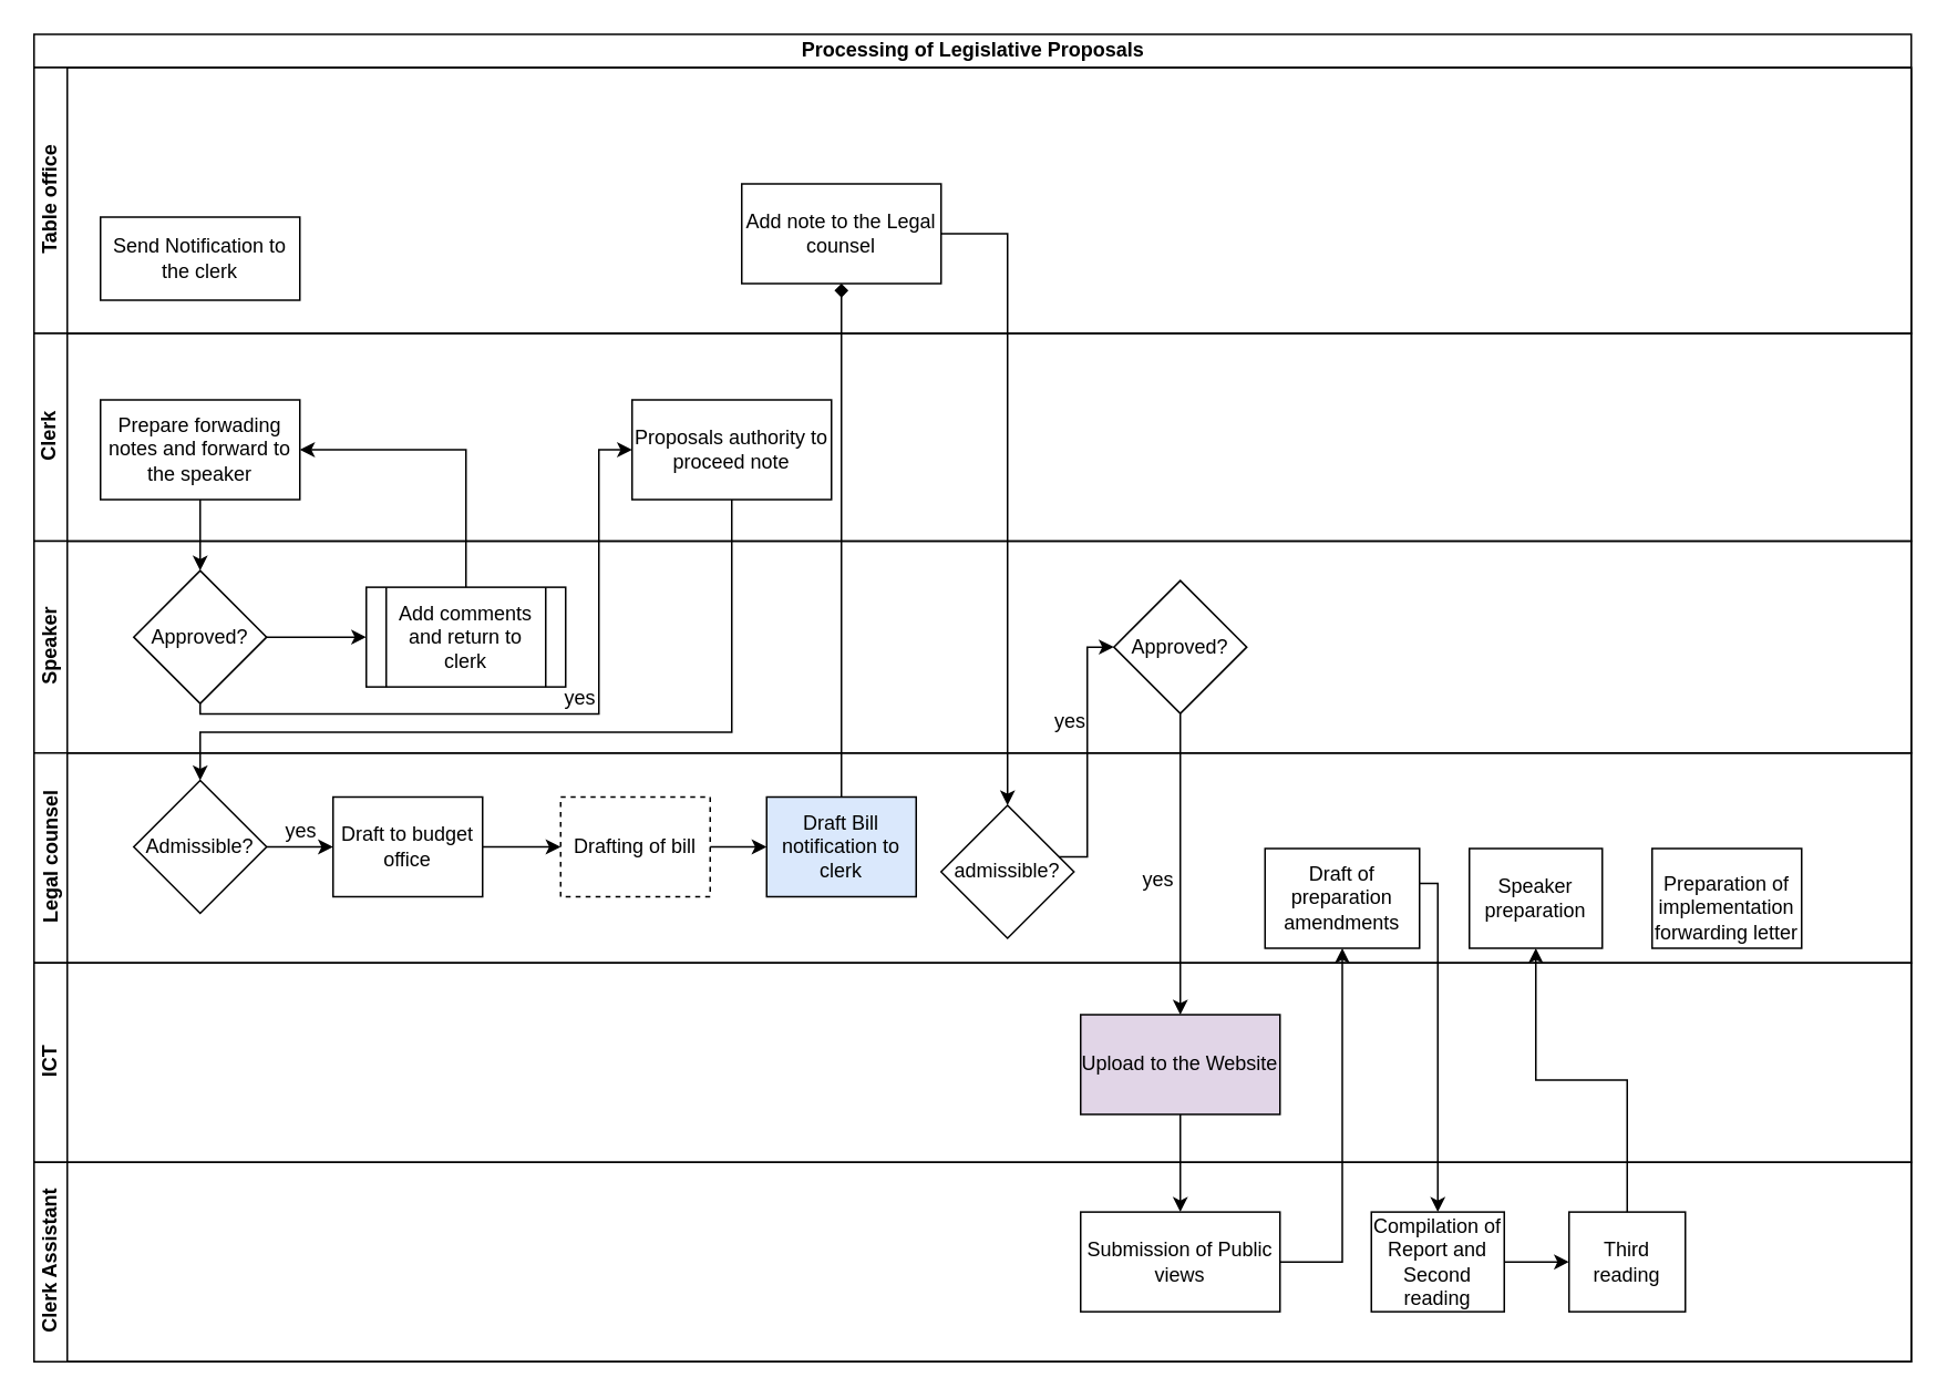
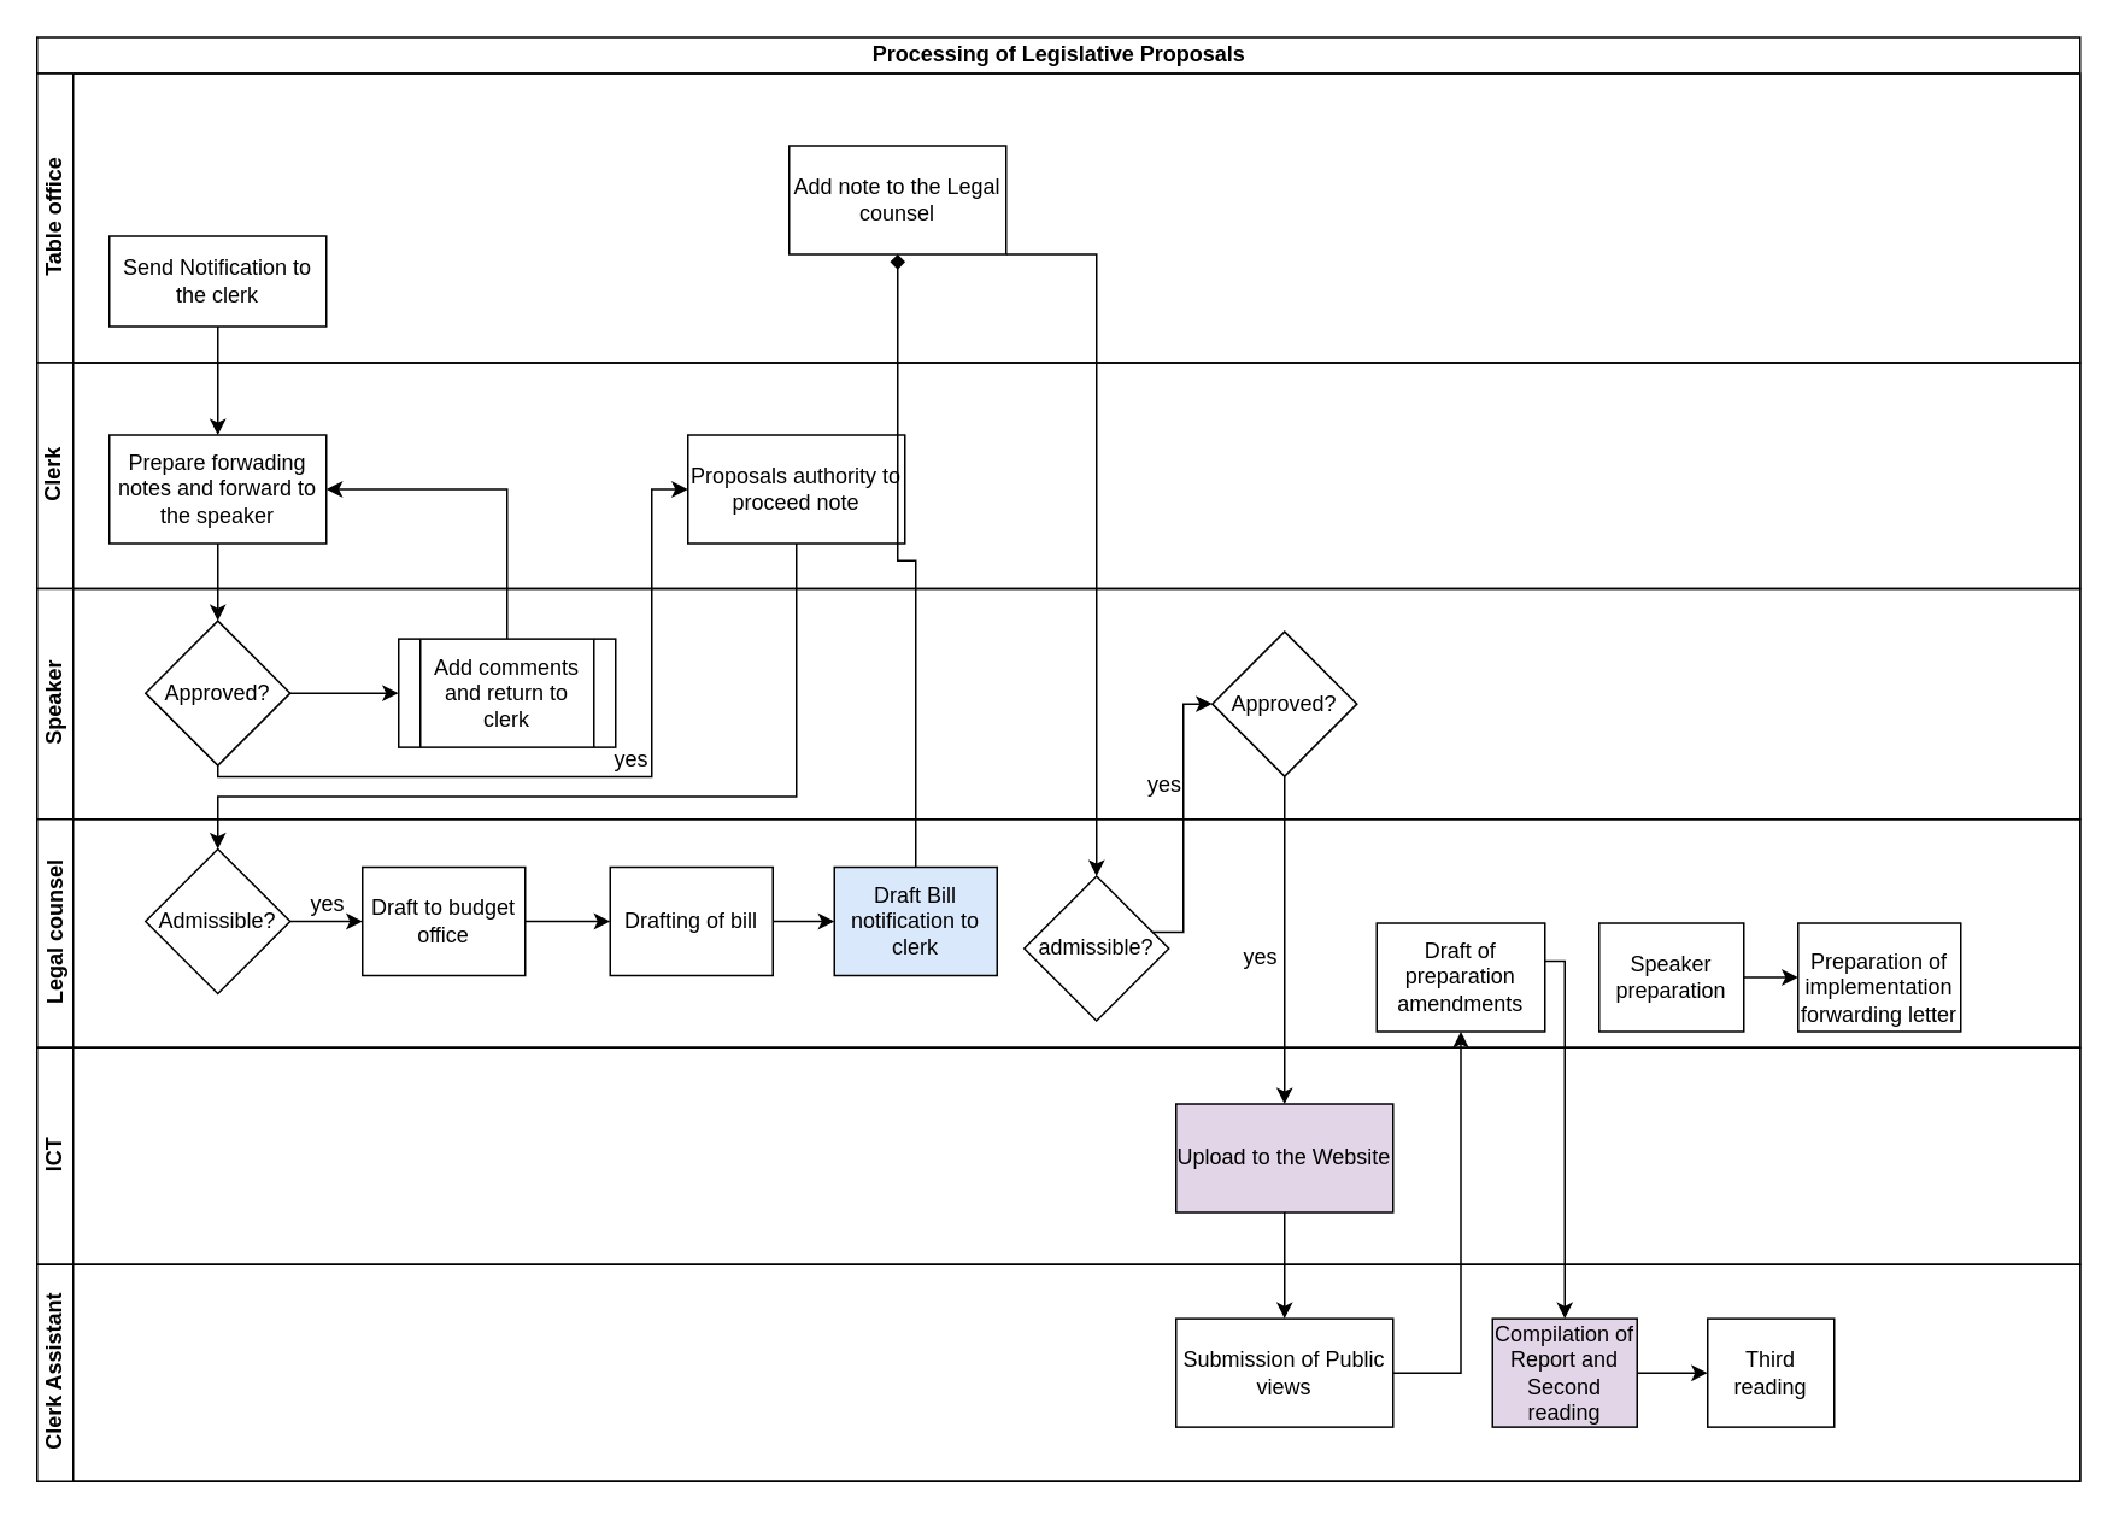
  <mxCell id="0" />
  <mxCell id="1" parent="0" />
  <mxCell id="2" value="Processing of Legislative Proposals" style="swimlane;html=1;childLayout=stackLayout;resizeParent=1;resizeParentMax=0;horizontal=1;startSize=20;horizontalStack=0;" parent="1" vertex="1"><mxGeometry x="20" y="20" width="1130" height="798.75" as="geometry" /></mxCell>
  <mxCell id="3" value="Table office" style="swimlane;html=1;startSize=20;horizontal=0;" parent="2" vertex="1"><mxGeometry y="20" width="1130" height="160" as="geometry" /></mxCell>
- <mxCell id="4" value="Add note to the Legal counsel" style="rounded=0;whiteSpace=wrap;html=1;" parent="3" vertex="1"><mxGeometry x="426" y="70" width="120" height="60" as="geometry" /></mxCell>
+ <mxCell id="4" value="Add note to the Legal counsel" style="rounded=0;whiteSpace=wrap;html=1;" parent="3" vertex="1"><mxGeometry x="416" y="40" width="120" height="60" as="geometry" /></mxCell>
  <mxCell id="5" value="Send Notification to the clerk" style="rounded=0;whiteSpace=wrap;html=1;" parent="3" vertex="1"><mxGeometry x="40" y="90" width="120" height="50" as="geometry" /></mxCell>
  <mxCell id="6" value="Clerk" style="swimlane;html=1;startSize=20;horizontal=0;" parent="2" vertex="1"><mxGeometry y="180" width="1130" height="125" as="geometry" /></mxCell>
  <mxCell id="7" value="Prepare forwading notes and forward to the speaker" style="whiteSpace=wrap;html=1;rounded=0;" parent="6" vertex="1"><mxGeometry x="40" y="40" width="120" height="60" as="geometry" /></mxCell>
  <mxCell id="8" value="Proposals authority to proceed note" style="rounded=0;whiteSpace=wrap;html=1;" vertex="1" parent="6"><mxGeometry x="360" y="40" width="120" height="60" as="geometry" /></mxCell>
  <mxCell id="9" value="Speaker" style="swimlane;html=1;startSize=20;horizontal=0;" parent="2" vertex="1"><mxGeometry y="305" width="1130" height="127.5" as="geometry" /></mxCell>
  <mxCell id="10" value="Approved?" style="rhombus;whiteSpace=wrap;html=1;rounded=0;" parent="9" vertex="1"><mxGeometry x="650" y="23.75" width="80" height="80" as="geometry" /></mxCell>
  <mxCell id="11" value="Approved?" style="rhombus;whiteSpace=wrap;html=1;rounded=0;" parent="9" vertex="1"><mxGeometry x="60" y="17.75" width="80" height="80" as="geometry" /></mxCell>
  <mxCell id="12" value="yes" style="text;html=1;strokeColor=none;fillColor=none;align=center;verticalAlign=middle;whiteSpace=wrap;rounded=0;" vertex="1" parent="9"><mxGeometry x="309" y="85" width="40" height="20" as="geometry" /></mxCell>
  <mxCell id="13" value="yes" style="text;html=1;strokeColor=none;fillColor=none;align=center;verticalAlign=middle;whiteSpace=wrap;rounded=0;" parent="9" vertex="1"><mxGeometry x="604" y="99" width="40" height="20" as="geometry" /></mxCell>
  <mxCell id="14" value="Legal counsel" style="swimlane;html=1;startSize=20;horizontal=0;" parent="2" vertex="1"><mxGeometry y="432.5" width="1130" height="126.25" as="geometry" /></mxCell>
  <mxCell id="15" value="Draft Bill notification to clerk" style="whiteSpace=wrap;html=1;rounded=0;fillColor=#dae8fc;" parent="14" vertex="1"><mxGeometry x="441" y="26.5" width="90" height="60" as="geometry" /></mxCell>
- <mxCell id="16" value="Drafting of bill" style="whiteSpace=wrap;html=1;rounded=0;dashed=1;" parent="14" vertex="1"><mxGeometry x="317" y="26.5" width="90" height="60" as="geometry" /></mxCell>
+ <mxCell id="16" value="Drafting of bill" style="whiteSpace=wrap;html=1;rounded=0;" parent="14" vertex="1"><mxGeometry x="317" y="26.5" width="90" height="60" as="geometry" /></mxCell>
  <mxCell id="17" value="Draft to budget office" style="whiteSpace=wrap;html=1;rounded=0;" parent="14" vertex="1"><mxGeometry x="180" y="26.5" width="90" height="60" as="geometry" /></mxCell>
  <mxCell id="18" value="Admissible?" style="rhombus;whiteSpace=wrap;html=1;rounded=0;" parent="14" vertex="1"><mxGeometry x="60" y="16.5" width="80" height="80" as="geometry" /></mxCell>
  <mxCell id="19" value="" style="edgeStyle=orthogonalEdgeStyle;rounded=0;orthogonalLoop=1;jettySize=auto;html=1;" parent="14" source="16" target="15" edge="1"><mxGeometry relative="1" as="geometry" /></mxCell>
  <mxCell id="20" value="yes" style="text;html=1;strokeColor=none;fillColor=none;align=center;verticalAlign=middle;whiteSpace=wrap;rounded=0;" parent="14" vertex="1"><mxGeometry x="141" y="37.5" width="40" height="20" as="geometry" /></mxCell>
  <mxCell id="21" value="" style="edgeStyle=orthogonalEdgeStyle;rounded=0;orthogonalLoop=1;jettySize=auto;html=1;entryX=0;entryY=0.5;entryDx=0;entryDy=0;" parent="14" source="18" target="17" edge="1"><mxGeometry relative="1" as="geometry"><mxPoint x="200" y="56.5" as="targetPoint" /></mxGeometry></mxCell>
  <mxCell id="22" value="admissible?" style="rhombus;whiteSpace=wrap;html=1;rounded=0;" parent="14" vertex="1"><mxGeometry x="546" y="31.5" width="80" height="80" as="geometry" /></mxCell>
  <mxCell id="23" value="yes" style="text;html=1;strokeColor=none;fillColor=none;align=center;verticalAlign=middle;whiteSpace=wrap;rounded=0;" parent="14" vertex="1"><mxGeometry x="657" y="66.5" width="40" height="20" as="geometry" /></mxCell>
  <mxCell id="24" value="Speaker preparation" style="whiteSpace=wrap;html=1;rounded=0;" parent="14" vertex="1"><mxGeometry x="864" y="57.5" width="80" height="60" as="geometry" /></mxCell>
  <mxCell id="25" value="Draft of preparation amendments" style="whiteSpace=wrap;html=1;rounded=0;" parent="14" vertex="1"><mxGeometry x="741" y="57.5" width="93" height="60" as="geometry" /></mxCell>
  <mxCell id="26" value="" style="edgeStyle=orthogonalEdgeStyle;rounded=0;orthogonalLoop=1;jettySize=auto;html=1;entryX=0;entryY=0.5;entryDx=0;entryDy=0;" parent="14" source="17" target="16" edge="1"><mxGeometry relative="1" as="geometry"><mxPoint x="335" y="56.5" as="targetPoint" /></mxGeometry></mxCell>
  <mxCell id="27" value="ICT" style="swimlane;html=1;startSize=20;horizontal=0;" parent="2" vertex="1"><mxGeometry y="558.75" width="1130" height="120" as="geometry" /></mxCell>
  <mxCell id="28" value="Upload to the Website" style="whiteSpace=wrap;html=1;rounded=0;fillColor=#e1d5e7;" parent="27" vertex="1"><mxGeometry x="630" y="31.25" width="120" height="60" as="geometry" /></mxCell>
  <mxCell id="29" value="Clerk Assistant" style="swimlane;html=1;startSize=20;horizontal=0;" parent="2" vertex="1"><mxGeometry y="678.75" width="1130" height="120" as="geometry" /></mxCell>
  <mxCell id="30" value="Submission of Public views" style="whiteSpace=wrap;html=1;rounded=0;" parent="29" vertex="1"><mxGeometry x="630" y="30" width="120" height="60" as="geometry" /></mxCell>
- <mxCell id="31" value="Compilation of Report and Second reading" style="whiteSpace=wrap;html=1;rounded=0;" parent="29" vertex="1"><mxGeometry x="805" y="30" width="80" height="60" as="geometry" /></mxCell>
+ <mxCell id="31" value="Compilation of Report and Second reading" style="whiteSpace=wrap;html=1;rounded=0;fillColor=#e1d5e7;" parent="29" vertex="1"><mxGeometry x="805" y="30" width="80" height="60" as="geometry" /></mxCell>
+ <mxCell id="32" value="" style="edgeStyle=orthogonalEdgeStyle;rounded=0;orthogonalLoop=1;jettySize=auto;html=1;" parent="2" source="5" target="7" edge="1"><mxGeometry relative="1" as="geometry" /></mxCell>
  <mxCell id="33" value="" style="edgeStyle=orthogonalEdgeStyle;rounded=0;orthogonalLoop=1;jettySize=auto;html=1;" parent="2" source="7" target="11" edge="1"><mxGeometry relative="1" as="geometry" /></mxCell>
  <mxCell id="34" value="" style="edgeStyle=orthogonalEdgeStyle;rounded=0;orthogonalLoop=1;jettySize=auto;html=1;entryX=0.5;entryY=1;entryDx=0;entryDy=0;endArrow=diamond;" parent="2" source="15" target="4" edge="1"><mxGeometry relative="1" as="geometry"><mxPoint x="714" y="250" as="targetPoint" /></mxGeometry></mxCell>
  <mxCell id="35" value="" style="edgeStyle=orthogonalEdgeStyle;rounded=0;orthogonalLoop=1;jettySize=auto;html=1;" parent="2" source="4" target="22" edge="1"><mxGeometry relative="1" as="geometry"><Array as="points"><mxPoint x="586" y="120" /></Array></mxGeometry></mxCell>
  <mxCell id="36" value="" style="edgeStyle=orthogonalEdgeStyle;rounded=0;orthogonalLoop=1;jettySize=auto;html=1;entryX=0;entryY=0.5;entryDx=0;entryDy=0;" parent="2" source="22" target="10" edge="1"><mxGeometry relative="1" as="geometry"><Array as="points"><mxPoint x="634" y="495" /><mxPoint x="634" y="369" /></Array></mxGeometry></mxCell>
  <mxCell id="37" value="" style="edgeStyle=orthogonalEdgeStyle;rounded=0;orthogonalLoop=1;jettySize=auto;html=1;" parent="2" source="10" target="28" edge="1"><mxGeometry relative="1" as="geometry" /></mxCell>
  <mxCell id="38" value="" style="edgeStyle=orthogonalEdgeStyle;rounded=0;orthogonalLoop=1;jettySize=auto;html=1;" parent="2" source="28" target="30" edge="1"><mxGeometry relative="1" as="geometry" /></mxCell>
  <mxCell id="39" value="" style="edgeStyle=orthogonalEdgeStyle;rounded=0;orthogonalLoop=1;jettySize=auto;html=1;entryX=0.5;entryY=1;entryDx=0;entryDy=0;" parent="2" source="30" target="25" edge="1"><mxGeometry relative="1" as="geometry"><mxPoint x="794" y="541" as="targetPoint" /><Array as="points"><mxPoint x="788" y="739" /></Array></mxGeometry></mxCell>
  <mxCell id="40" value="" style="edgeStyle=orthogonalEdgeStyle;rounded=0;orthogonalLoop=1;jettySize=auto;html=1;entryX=0.5;entryY=0;entryDx=0;entryDy=0;" parent="2" source="25" target="31" edge="1"><mxGeometry relative="1" as="geometry"><mxPoint x="945" y="610" as="targetPoint" /><Array as="points"><mxPoint x="845" y="511" /></Array></mxGeometry></mxCell>
  <mxCell id="41" value="" style="edgeStyle=orthogonalEdgeStyle;rounded=0;orthogonalLoop=1;jettySize=auto;html=1;entryX=0;entryY=0.5;entryDx=0;entryDy=0;" parent="2" source="11" target="8" edge="1"><mxGeometry relative="1" as="geometry"><mxPoint x="420" y="270" as="targetPoint" /><Array as="points"><mxPoint x="340" y="409" /><mxPoint x="340" y="250" /></Array></mxGeometry></mxCell>
  <mxCell id="42" value="" style="edgeStyle=orthogonalEdgeStyle;rounded=0;orthogonalLoop=1;jettySize=auto;html=1;entryX=0.5;entryY=0;entryDx=0;entryDy=0;" edge="1" parent="2" source="8" target="18"><mxGeometry relative="1" as="geometry"><mxPoint x="420" y="360" as="targetPoint" /><Array as="points"><mxPoint x="420" y="420" /><mxPoint x="100" y="420" /></Array></mxGeometry></mxCell>
- <mxCell id="43" value="" style="edgeStyle=orthogonalEdgeStyle;rounded=0;orthogonalLoop=1;jettySize=auto;html=1;" parent="1" source="44" target="24" edge="1"><mxGeometry relative="1" as="geometry" /></mxCell>
  <mxCell id="44" value="Third reading" style="whiteSpace=wrap;html=1;rounded=0;" parent="1" vertex="1"><mxGeometry x="944" y="728.75" width="70" height="60" as="geometry" /></mxCell>
  <mxCell id="45" value="" style="edgeStyle=orthogonalEdgeStyle;rounded=0;orthogonalLoop=1;jettySize=auto;html=1;" parent="1" source="31" target="44" edge="1"><mxGeometry relative="1" as="geometry" /></mxCell>
  <mxCell id="46" value="&lt;br/&gt;&lt;p style=&quot;margin-bottom: 0in&quot;&gt;Preparation of implementation&lt;br/&gt;forwarding letter&lt;/p&gt;&lt;br/&gt;" style="whiteSpace=wrap;html=1;rounded=0;" parent="1" vertex="1"><mxGeometry x="994" y="510" width="90" height="60" as="geometry" /></mxCell>
+ <mxCell id="47" value="" style="edgeStyle=orthogonalEdgeStyle;rounded=0;orthogonalLoop=1;jettySize=auto;html=1;" parent="1" source="24" target="46" edge="1"><mxGeometry relative="1" as="geometry" /></mxCell>
  <mxCell id="48" value="" style="edgeStyle=orthogonalEdgeStyle;rounded=0;orthogonalLoop=1;jettySize=auto;html=1;" edge="1" parent="1" source="49"><mxGeometry relative="1" as="geometry"><mxPoint x="180" y="270" as="targetPoint" /><Array as="points"><mxPoint x="280" y="270" /></Array></mxGeometry></mxCell>
  <mxCell id="49" value="Add comments and return to clerk" style="shape=process;whiteSpace=wrap;html=1;backgroundOutline=1;rounded=0;" vertex="1" parent="1"><mxGeometry x="220" y="352.75" width="120" height="60" as="geometry" /></mxCell>
  <mxCell id="50" value="" style="edgeStyle=orthogonalEdgeStyle;rounded=0;orthogonalLoop=1;jettySize=auto;html=1;" edge="1" parent="1" source="11" target="49"><mxGeometry relative="1" as="geometry" /></mxCell>
